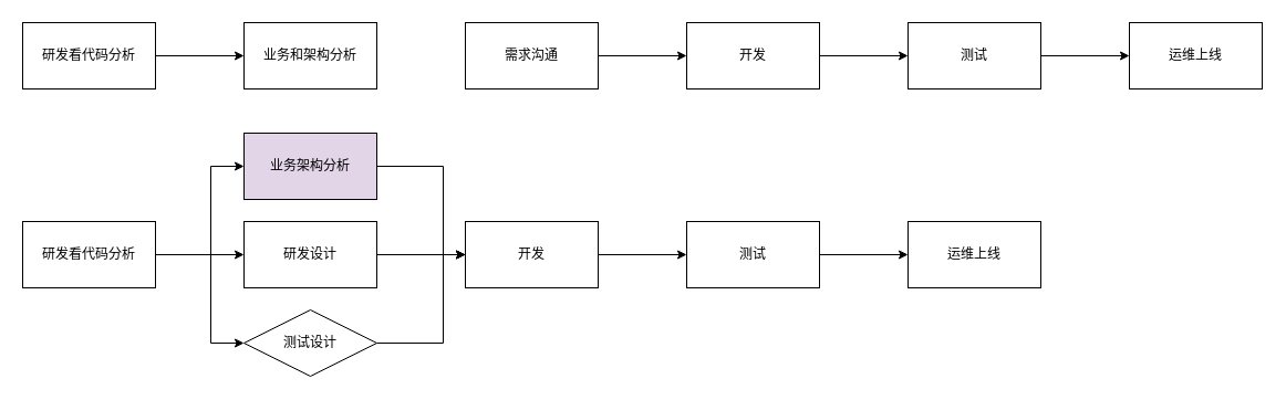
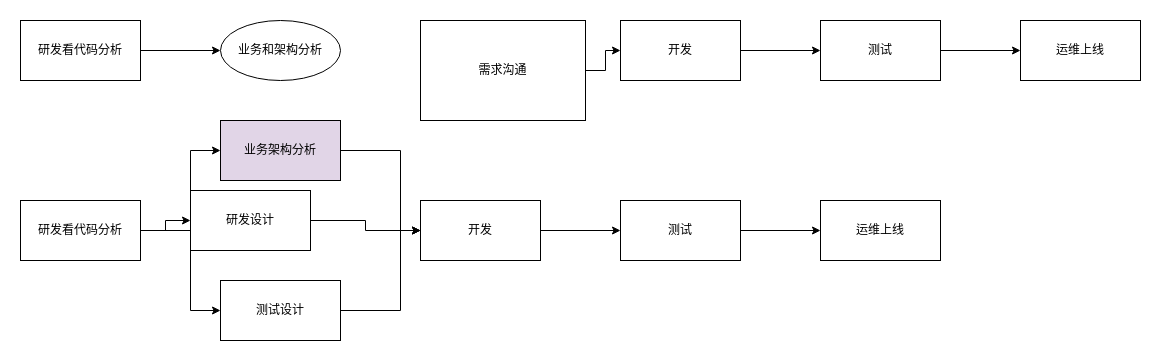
  <mxCell id="0" />
  <mxCell id="1" parent="0" />
  <mxCell id="2" value="" style="edgeStyle=orthogonalEdgeStyle;rounded=0;orthogonalLoop=1;jettySize=auto;html=1;" edge="1" parent="1" source="3" target="4"><mxGeometry relative="1" as="geometry" /></mxCell>
  <mxCell id="3" value="研发看代码分析" style="rounded=0;whiteSpace=wrap;html=1;" vertex="1" parent="1"><mxGeometry x="20" y="20" width="120" height="60" as="geometry" /></mxCell>
- <mxCell id="4" value="业务和架构分析" style="rounded=0;whiteSpace=wrap;html=1;" vertex="1" parent="1"><mxGeometry x="220" y="20" width="120" height="60" as="geometry" /></mxCell>
+ <mxCell id="4" value="业务和架构分析" style="ellipse;whiteSpace=wrap;html=1;" vertex="1" parent="1"><mxGeometry x="220" y="20" width="120" height="60" as="geometry" /></mxCell>
  <mxCell id="5" value="" style="edgeStyle=orthogonalEdgeStyle;rounded=0;orthogonalLoop=1;jettySize=auto;html=1;" edge="1" parent="1" source="6" target="8"><mxGeometry relative="1" as="geometry" /></mxCell>
- <mxCell id="6" value="需求沟通" style="rounded=0;whiteSpace=wrap;html=1;" vertex="1" parent="1"><mxGeometry x="420" y="20" width="120" height="60" as="geometry" /></mxCell>
+ <mxCell id="6" value="需求沟通" style="rounded=0;whiteSpace=wrap;html=1;" vertex="1" parent="1"><mxGeometry x="420" y="20" width="165" height="100" as="geometry" /></mxCell>
  <mxCell id="7" value="" style="edgeStyle=orthogonalEdgeStyle;rounded=0;orthogonalLoop=1;jettySize=auto;html=1;" edge="1" parent="1" source="8" target="10"><mxGeometry relative="1" as="geometry" /></mxCell>
  <mxCell id="8" value="开发" style="whiteSpace=wrap;html=1;rounded=0;" vertex="1" parent="1"><mxGeometry x="620" y="20" width="120" height="60" as="geometry" /></mxCell>
  <mxCell id="9" value="" style="edgeStyle=orthogonalEdgeStyle;rounded=0;orthogonalLoop=1;jettySize=auto;html=1;" edge="1" parent="1" source="10" target="11"><mxGeometry relative="1" as="geometry" /></mxCell>
  <mxCell id="10" value="测试" style="whiteSpace=wrap;html=1;rounded=0;" vertex="1" parent="1"><mxGeometry x="820" y="20" width="120" height="60" as="geometry" /></mxCell>
  <mxCell id="11" value="运维上线" style="whiteSpace=wrap;html=1;rounded=0;" vertex="1" parent="1"><mxGeometry x="1020" y="20" width="120" height="60" as="geometry" /></mxCell>
  <mxCell id="12" value="" style="edgeStyle=orthogonalEdgeStyle;rounded=0;orthogonalLoop=1;jettySize=auto;html=1;" edge="1" parent="1" source="15" target="17"><mxGeometry relative="1" as="geometry"><Array as="points"><mxPoint x="190" y="230" /><mxPoint x="190" y="150" /></Array></mxGeometry></mxCell>
  <mxCell id="13" value="" style="edgeStyle=orthogonalEdgeStyle;rounded=0;orthogonalLoop=1;jettySize=auto;html=1;entryX=0;entryY=0.5;entryDx=0;entryDy=0;" edge="1" parent="1" source="15" target="19"><mxGeometry relative="1" as="geometry"><Array as="points"><mxPoint x="190" y="230" /><mxPoint x="190" y="310" /></Array></mxGeometry></mxCell>
  <mxCell id="14" value="" style="edgeStyle=orthogonalEdgeStyle;rounded=0;orthogonalLoop=1;jettySize=auto;html=1;" edge="1" parent="1" source="15" target="21"><mxGeometry relative="1" as="geometry" /></mxCell>
  <mxCell id="15" value="研发看代码分析" style="rounded=0;whiteSpace=wrap;html=1;" vertex="1" parent="1"><mxGeometry x="20" y="200" width="120" height="60" as="geometry" /></mxCell>
  <mxCell id="16" value="" style="edgeStyle=orthogonalEdgeStyle;rounded=0;orthogonalLoop=1;jettySize=auto;html=1;" edge="1" parent="1" source="17" target="23"><mxGeometry relative="1" as="geometry"><Array as="points"><mxPoint x="400" y="150" /><mxPoint x="400" y="230" /></Array></mxGeometry></mxCell>
  <mxCell id="17" value="业务架构分析" style="whiteSpace=wrap;html=1;rounded=0;fillColor=#e1d5e7;" vertex="1" parent="1"><mxGeometry x="220" y="120" width="120" height="60" as="geometry" /></mxCell>
  <mxCell id="18" value="" style="edgeStyle=orthogonalEdgeStyle;rounded=0;orthogonalLoop=1;jettySize=auto;html=1;entryX=0;entryY=0.5;entryDx=0;entryDy=0;" edge="1" parent="1" source="19" target="23"><mxGeometry relative="1" as="geometry"><mxPoint x="420" y="310" as="targetPoint" /><Array as="points"><mxPoint x="400" y="310" /><mxPoint x="400" y="230" /></Array></mxGeometry></mxCell>
- <mxCell id="19" value="测试设计" style="rhombus;whiteSpace=wrap;html=1;" vertex="1" parent="1"><mxGeometry x="220" y="280" width="120" height="60" as="geometry" /></mxCell>
+ <mxCell id="19" value="测试设计" style="whiteSpace=wrap;html=1;rounded=0;" vertex="1" parent="1"><mxGeometry x="220" y="280" width="120" height="60" as="geometry" /></mxCell>
  <mxCell id="20" value="" style="edgeStyle=orthogonalEdgeStyle;rounded=0;orthogonalLoop=1;jettySize=auto;html=1;" edge="1" parent="1" source="21" target="23"><mxGeometry relative="1" as="geometry" /></mxCell>
- <mxCell id="21" value="研发设计" style="whiteSpace=wrap;html=1;rounded=0;" vertex="1" parent="1"><mxGeometry x="220" y="200" width="120" height="60" as="geometry" /></mxCell>
+ <mxCell id="21" value="研发设计" style="whiteSpace=wrap;html=1;rounded=0;" vertex="1" parent="1"><mxGeometry x="190" y="190" width="120" height="60" as="geometry" /></mxCell>
  <mxCell id="22" value="" style="edgeStyle=orthogonalEdgeStyle;rounded=0;orthogonalLoop=1;jettySize=auto;html=1;" edge="1" parent="1" source="23" target="25"><mxGeometry relative="1" as="geometry" /></mxCell>
  <mxCell id="23" value="开发" style="whiteSpace=wrap;html=1;rounded=0;" vertex="1" parent="1"><mxGeometry x="420" y="200" width="120" height="60" as="geometry" /></mxCell>
  <mxCell id="24" value="" style="edgeStyle=orthogonalEdgeStyle;rounded=0;orthogonalLoop=1;jettySize=auto;html=1;" edge="1" parent="1" source="25" target="26"><mxGeometry relative="1" as="geometry" /></mxCell>
  <mxCell id="25" value="测试" style="whiteSpace=wrap;html=1;rounded=0;" vertex="1" parent="1"><mxGeometry x="620" y="200" width="120" height="60" as="geometry" /></mxCell>
  <mxCell id="26" value="运维上线" style="whiteSpace=wrap;html=1;rounded=0;" vertex="1" parent="1"><mxGeometry x="820" y="200" width="120" height="60" as="geometry" /></mxCell>
